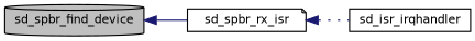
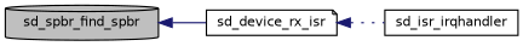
  digraph {
    rankdir=LR
    node [color=black fillcolor=white fontname=Helvetica fontsize=10 style=filled]
    edge [color=midnightblue dir=back fontname=Helvetica fontsize=10 labelfontname=Helvetica labelfontsize=10]
-   n1 [fillcolor=grey75 fontcolor=black height=0.2 label=sd_spbr_find_device shape=cylinder width=0.4]
-   n2 [height=0.2 label=sd_spbr_rx_isr shape=note width=0.4]
+   n1 [fillcolor=grey75 fontcolor=black height=0.2 label=sd_spbr_find_spbr shape=cylinder width=0.4]
+   n2 [height=0.2 label=sd_device_rx_isr shape=note width=0.4]
    n3 [height=0.2 label=sd_isr_irqhandler shape=box width=0.4]
    n1 -> n2 [style=solid]
    n2 -> n3 [style=dotted]
  }
